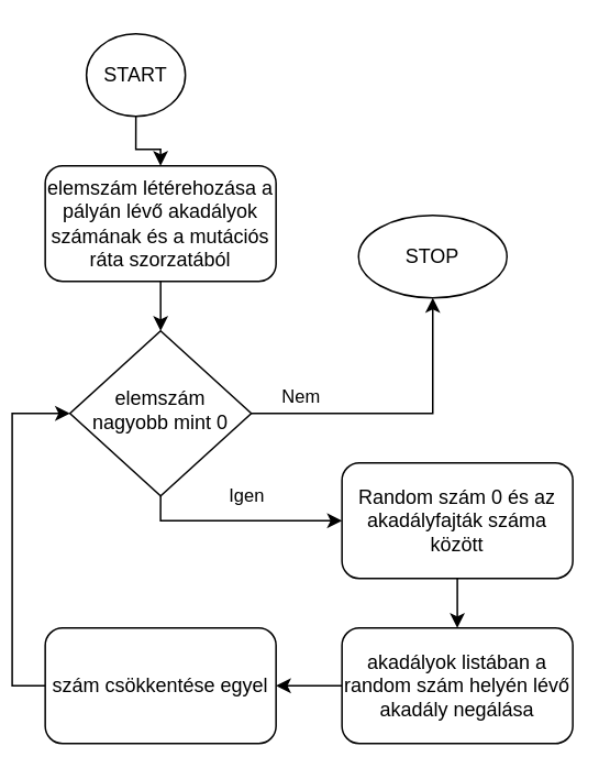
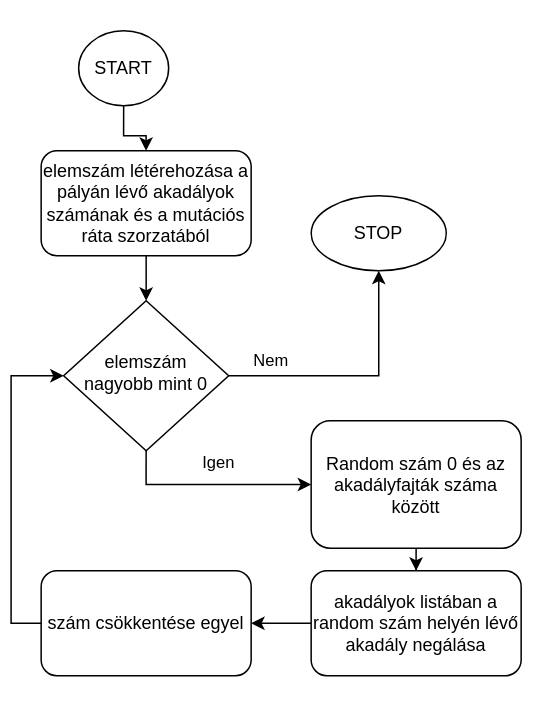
  <mxCell id="0" />
  <mxCell id="1" parent="0" />
  <mxCell id="2" style="edgeStyle=orthogonalEdgeStyle;rounded=0;orthogonalLoop=1;jettySize=auto;html=1;exitX=0.5;exitY=1;exitDx=0;exitDy=0;entryX=0.5;entryY=0;entryDx=0;entryDy=0;" parent="1" source="3" target="6" edge="1"><mxGeometry relative="1" as="geometry" /></mxCell>
  <mxCell id="3" value="elemszám létérehozása a pályán lévő akadályok számának és a mutációs ráta szorzatából" style="rounded=1;whiteSpace=wrap;html=1;fontSize=12;glass=0;strokeWidth=1;shadow=0;" parent="1" vertex="1"><mxGeometry x="20.94" y="100" width="140" height="70" as="geometry" /></mxCell>
  <mxCell id="4" value="Nem" style="edgeStyle=orthogonalEdgeStyle;rounded=0;orthogonalLoop=1;jettySize=auto;html=1;exitX=1;exitY=0.5;exitDx=0;exitDy=0;entryX=0.5;entryY=1;entryDx=0;entryDy=0;" parent="1" source="6" target="7" edge="1"><mxGeometry x="-0.667" y="10" relative="1" as="geometry"><mxPoint as="offset" /></mxGeometry></mxCell>
  <mxCell id="5" value="Igen" style="edgeStyle=orthogonalEdgeStyle;rounded=0;orthogonalLoop=1;jettySize=auto;html=1;exitX=0.5;exitY=1;exitDx=0;exitDy=0;" parent="1" source="6" target="9" edge="1"><mxGeometry x="0.077" y="15" relative="1" as="geometry"><Array as="points"><mxPoint x="90.94" y="310" /><mxPoint x="90.94" y="310" /></Array><mxPoint as="offset" /></mxGeometry></mxCell>
  <mxCell id="6" value="elemszám nagyobb mint 0" style="rhombus;whiteSpace=wrap;html=1;shadow=0;fontFamily=Helvetica;fontSize=12;align=center;strokeWidth=1;spacing=6;spacingTop=-4;" parent="1" vertex="1"><mxGeometry x="35.94" y="200" width="110" height="100" as="geometry" /></mxCell>
- <mxCell id="7" value="STOP" style="ellipse;whiteSpace=wrap;html=1;" parent="1" vertex="1"><mxGeometry x="211" y="130" width="90" height="50" as="geometry" /></mxCell>
+ <mxCell id="7" value="STOP" style="ellipse;whiteSpace=wrap;html=1;" parent="1" vertex="1"><mxGeometry x="201" y="130" width="90" height="50" as="geometry" /></mxCell>
  <mxCell id="8" value="" style="edgeStyle=orthogonalEdgeStyle;rounded=0;orthogonalLoop=1;jettySize=auto;html=1;" edge="1" parent="1" source="9" target="11"><mxGeometry relative="1" as="geometry" /></mxCell>
- <mxCell id="9" value="Random szám 0 és az akadályfajták száma között" style="rounded=1;whiteSpace=wrap;html=1;fontSize=12;glass=0;strokeWidth=1;shadow=0;" parent="1" vertex="1"><mxGeometry x="200.94" y="280" width="140" height="70" as="geometry" /></mxCell>
+ <mxCell id="9" value="Random szám 0 és az akadályfajták száma között" style="rounded=1;whiteSpace=wrap;html=1;fontSize=12;glass=0;strokeWidth=1;shadow=0;" parent="1" vertex="1"><mxGeometry x="200.94" y="280" width="140" height="85" as="geometry" /></mxCell>
  <mxCell id="10" style="edgeStyle=orthogonalEdgeStyle;rounded=0;orthogonalLoop=1;jettySize=auto;html=1;exitX=0;exitY=0.5;exitDx=0;exitDy=0;entryX=1;entryY=0.5;entryDx=0;entryDy=0;" parent="1" source="11" target="13" edge="1"><mxGeometry relative="1" as="geometry" /></mxCell>
  <mxCell id="11" value="akadályok listában a random szám helyén lévő akadály negálása" style="rounded=1;whiteSpace=wrap;html=1;fontSize=12;glass=0;strokeWidth=1;shadow=0;" parent="1" vertex="1"><mxGeometry x="200.94" y="380" width="140" height="70" as="geometry" /></mxCell>
  <mxCell id="12" style="edgeStyle=orthogonalEdgeStyle;rounded=0;orthogonalLoop=1;jettySize=auto;html=1;exitX=0;exitY=0.5;exitDx=0;exitDy=0;entryX=0;entryY=0.5;entryDx=0;entryDy=0;" parent="1" source="13" target="6" edge="1"><mxGeometry relative="1" as="geometry" /></mxCell>
  <mxCell id="13" value="szám csökkentése egyel" style="rounded=1;whiteSpace=wrap;html=1;fontSize=12;glass=0;strokeWidth=1;shadow=0;" parent="1" vertex="1"><mxGeometry x="20.94" y="380" width="140" height="70" as="geometry" /></mxCell>
  <mxCell id="14" value="" style="edgeStyle=orthogonalEdgeStyle;rounded=0;orthogonalLoop=1;jettySize=auto;html=1;" edge="1" parent="1" source="15" target="3"><mxGeometry relative="1" as="geometry" /></mxCell>
  <mxCell id="15" value="START" style="ellipse;whiteSpace=wrap;html=1;" vertex="1" parent="1"><mxGeometry x="45.94" y="20" width="60" height="50" as="geometry" /></mxCell>
